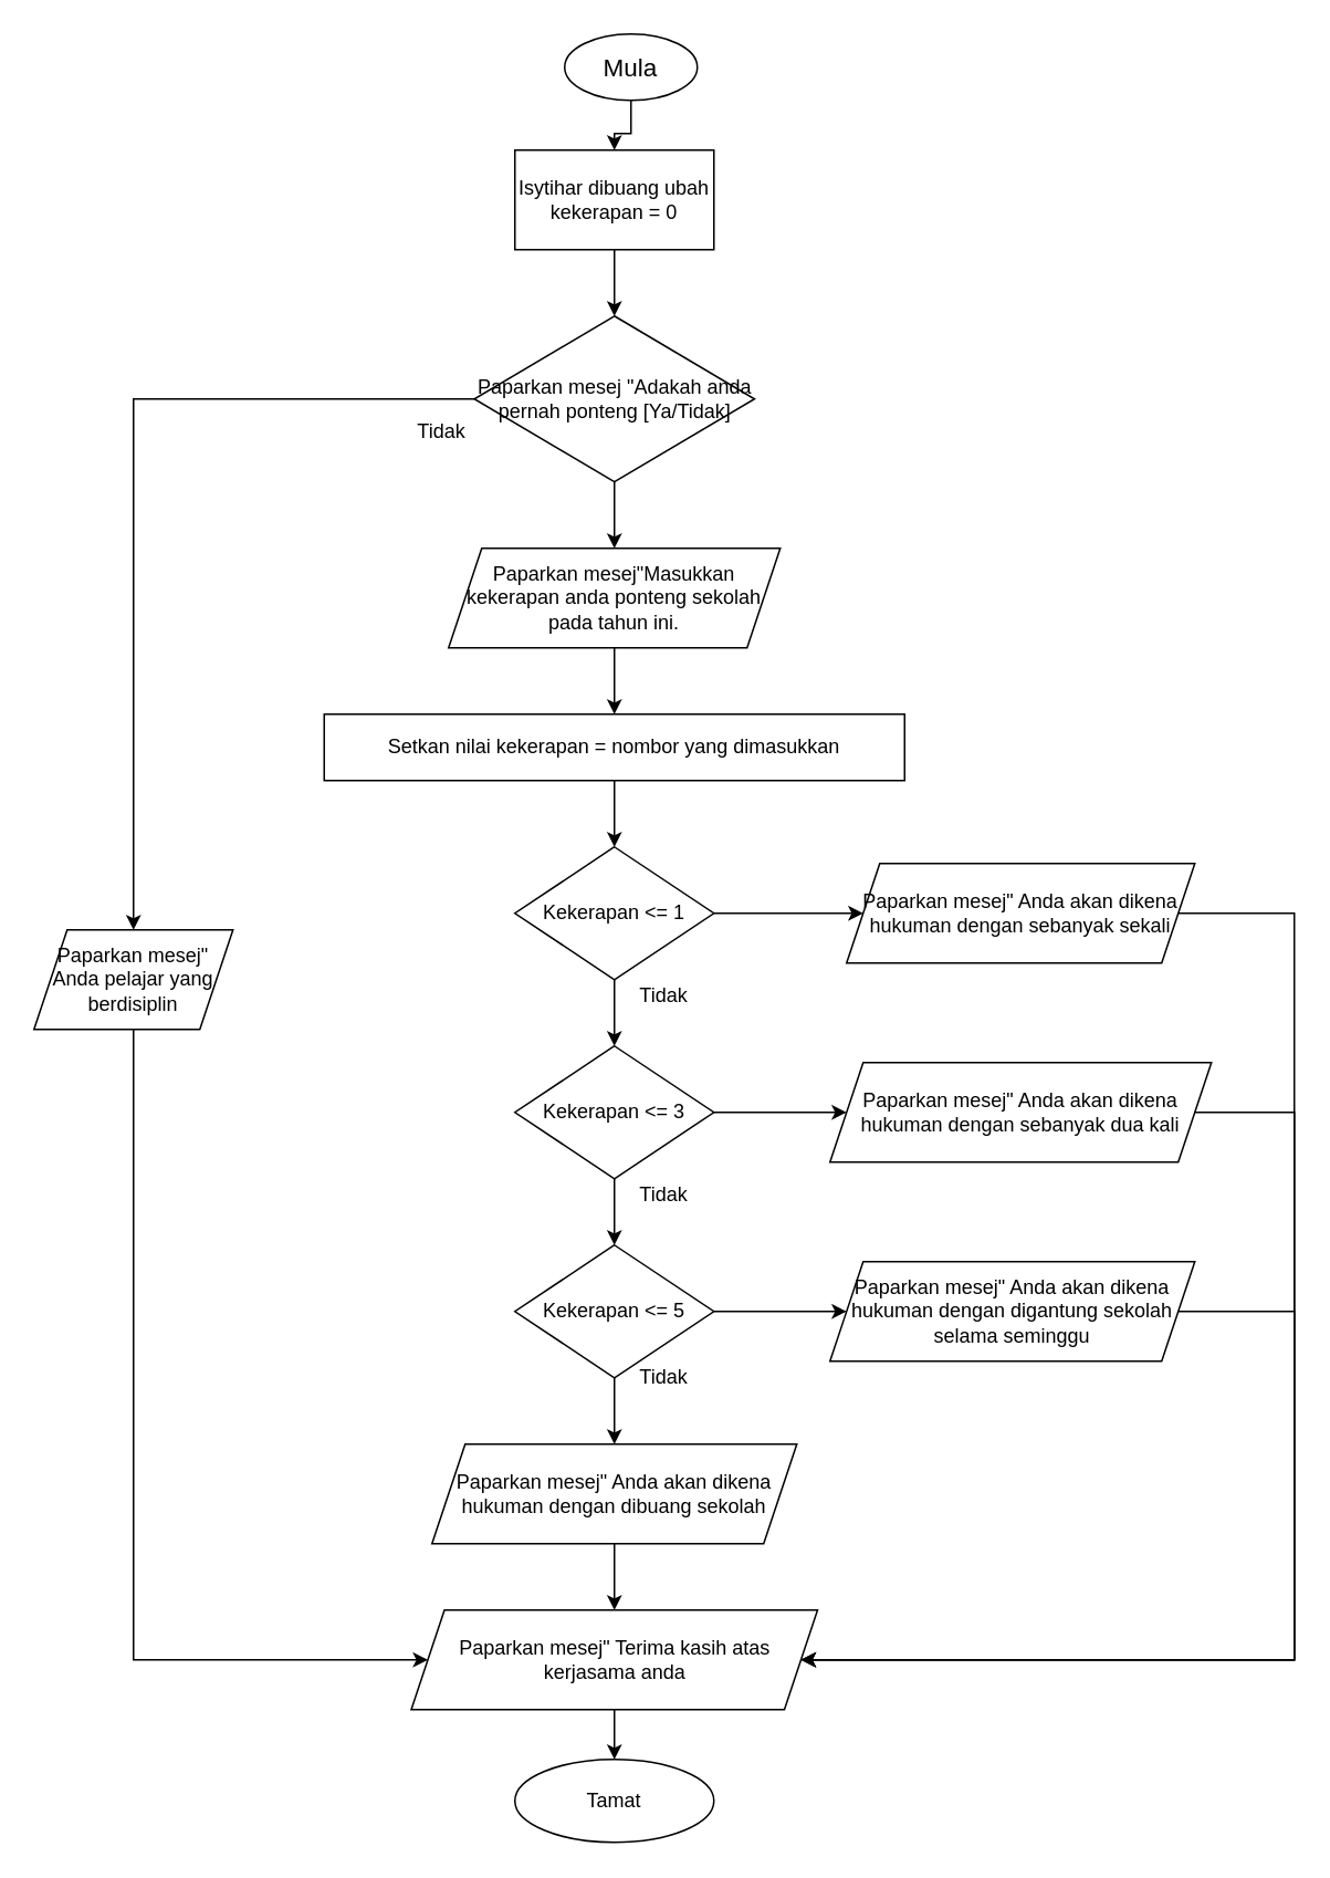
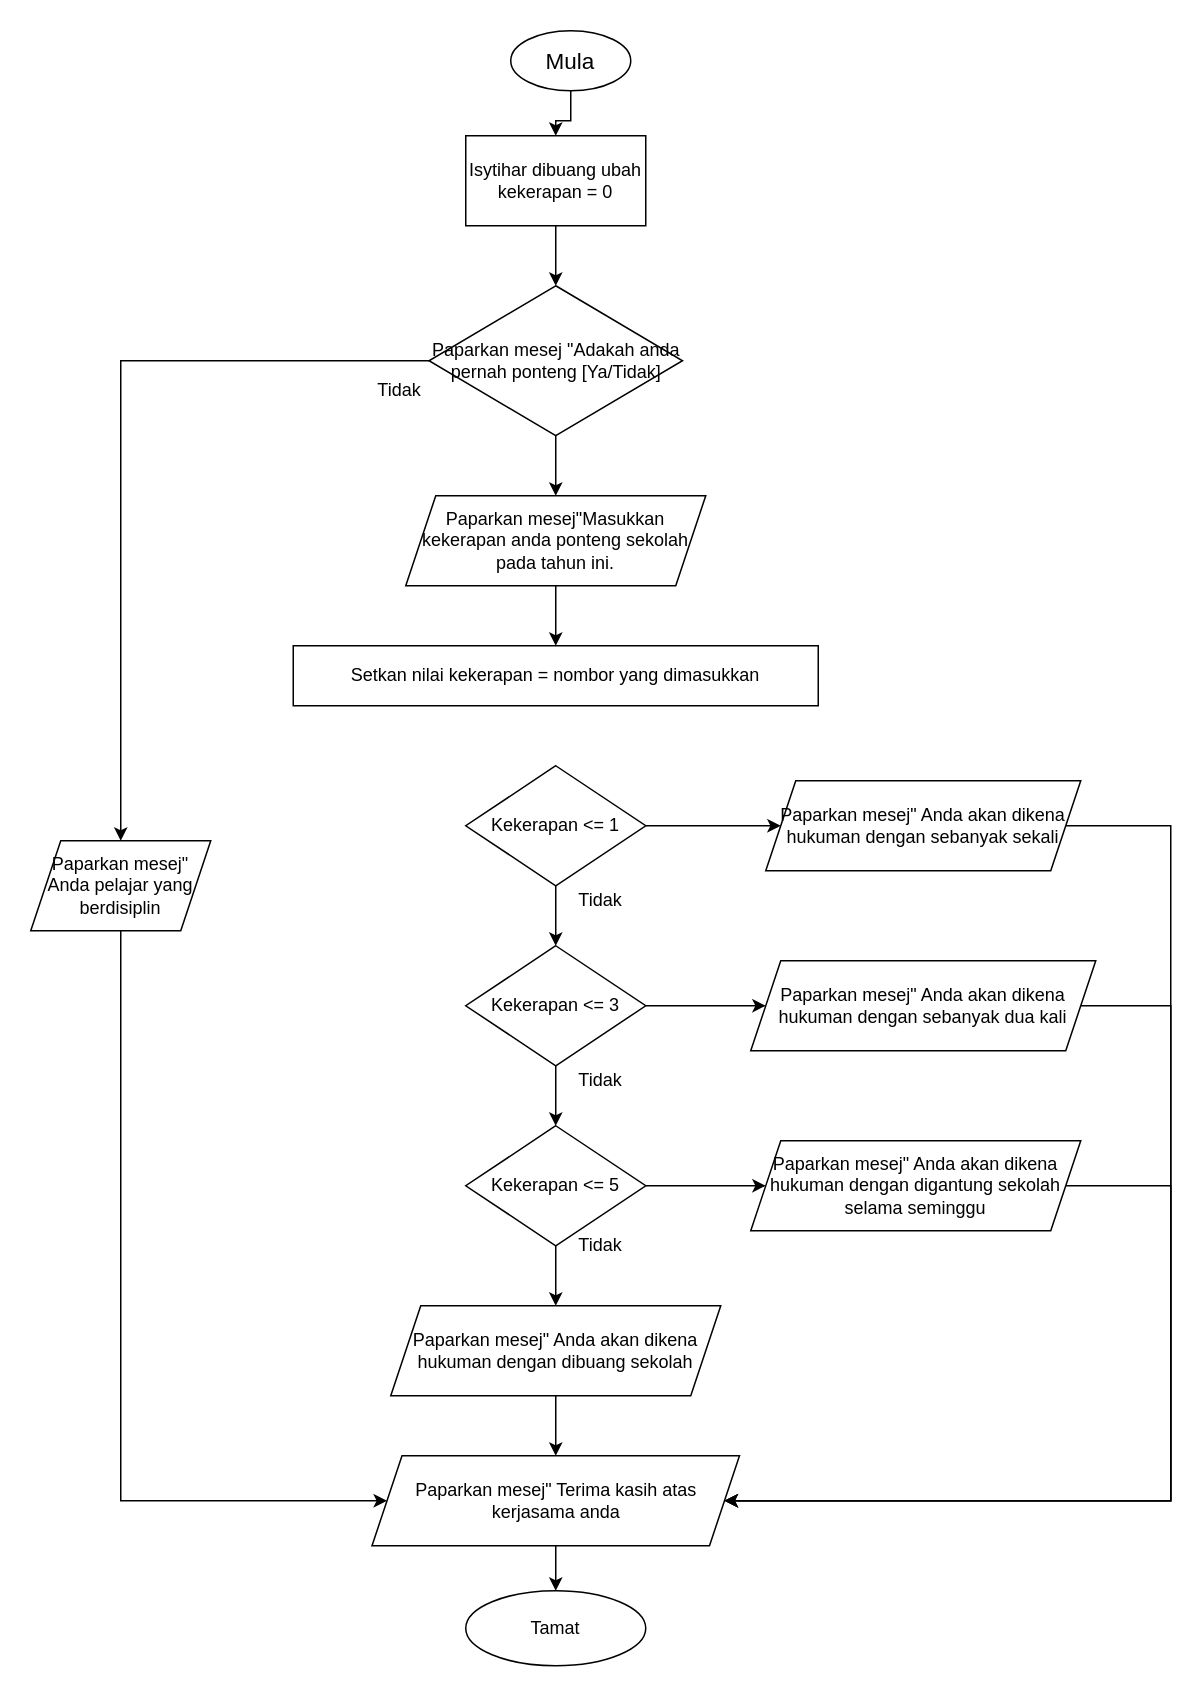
  <mxCell id="0" />
  <mxCell id="1" parent="0" />
  <mxCell id="2" value="" style="edgeStyle=orthogonalEdgeStyle;rounded=0;orthogonalLoop=1;jettySize=auto;html=1;" parent="1" source="3" target="5" edge="1"><mxGeometry relative="1" as="geometry" /></mxCell>
  <mxCell id="3" value="&lt;font style=&quot;font-size: 15px&quot;&gt;Mula&lt;/font&gt;" style="ellipse;whiteSpace=wrap;html=1;" parent="1" vertex="1"><mxGeometry x="340" y="20" width="80" height="40" as="geometry" /></mxCell>
  <mxCell id="4" style="edgeStyle=orthogonalEdgeStyle;rounded=0;orthogonalLoop=1;jettySize=auto;html=1;exitX=0.5;exitY=1;exitDx=0;exitDy=0;entryX=0.5;entryY=0;entryDx=0;entryDy=0;" parent="1" source="5" target="22" edge="1"><mxGeometry relative="1" as="geometry" /></mxCell>
  <mxCell id="5" value="Isytihar dibuang ubah kekerapan = 0" style="whiteSpace=wrap;html=1;" parent="1" vertex="1"><mxGeometry x="310" y="90" width="120" height="60" as="geometry" /></mxCell>
  <mxCell id="6" style="edgeStyle=orthogonalEdgeStyle;rounded=0;orthogonalLoop=1;jettySize=auto;html=1;exitX=0.5;exitY=1;exitDx=0;exitDy=0;entryX=0.5;entryY=0;entryDx=0;entryDy=0;" parent="1" source="7" target="9" edge="1"><mxGeometry relative="1" as="geometry" /></mxCell>
  <mxCell id="7" value="Paparkan mesej&quot;Masukkan kekerapan anda ponteng sekolah pada tahun ini." style="shape=parallelogram;perimeter=parallelogramPerimeter;whiteSpace=wrap;html=1;fixedSize=1;" parent="1" vertex="1"><mxGeometry x="270" y="330" width="200" height="60" as="geometry" /></mxCell>
- <mxCell id="8" value="" style="edgeStyle=orthogonalEdgeStyle;rounded=0;orthogonalLoop=1;jettySize=auto;html=1;" parent="1" source="9" target="13" edge="1"><mxGeometry relative="1" as="geometry" /></mxCell>
  <mxCell id="9" value="Setkan nilai kekerapan = nombor yang dimasukkan" style="whiteSpace=wrap;html=1;" parent="1" vertex="1"><mxGeometry x="195" y="430" width="350" height="40" as="geometry" /></mxCell>
  <mxCell id="10" style="edgeStyle=orthogonalEdgeStyle;rounded=0;orthogonalLoop=1;jettySize=auto;html=1;exitX=0.5;exitY=1;exitDx=0;exitDy=0;" parent="1" source="9" target="9" edge="1"><mxGeometry relative="1" as="geometry" /></mxCell>
  <mxCell id="11" value="" style="edgeStyle=orthogonalEdgeStyle;rounded=0;orthogonalLoop=1;jettySize=auto;html=1;" parent="1" source="13" target="16" edge="1"><mxGeometry relative="1" as="geometry" /></mxCell>
  <mxCell id="12" style="edgeStyle=orthogonalEdgeStyle;rounded=0;orthogonalLoop=1;jettySize=auto;html=1;exitX=1;exitY=0.5;exitDx=0;exitDy=0;entryX=0;entryY=0.5;entryDx=0;entryDy=0;" parent="1" source="13" target="30" edge="1"><mxGeometry relative="1" as="geometry" /></mxCell>
  <mxCell id="13" value="Kekerapan &amp;lt;= 1" style="rhombus;whiteSpace=wrap;html=1;" parent="1" vertex="1"><mxGeometry x="310" y="510" width="120" height="80" as="geometry" /></mxCell>
  <mxCell id="14" style="edgeStyle=orthogonalEdgeStyle;rounded=0;orthogonalLoop=1;jettySize=auto;html=1;exitX=0.5;exitY=1;exitDx=0;exitDy=0;entryX=0.5;entryY=0;entryDx=0;entryDy=0;" parent="1" source="16" target="19" edge="1"><mxGeometry relative="1" as="geometry" /></mxCell>
  <mxCell id="15" style="edgeStyle=orthogonalEdgeStyle;rounded=0;orthogonalLoop=1;jettySize=auto;html=1;exitX=1;exitY=0.5;exitDx=0;exitDy=0;entryX=0;entryY=0.5;entryDx=0;entryDy=0;" parent="1" source="16" target="32" edge="1"><mxGeometry relative="1" as="geometry" /></mxCell>
  <mxCell id="16" value="Kekerapan &amp;lt;= 3" style="rhombus;whiteSpace=wrap;html=1;" parent="1" vertex="1"><mxGeometry x="310" y="630" width="120" height="80" as="geometry" /></mxCell>
  <mxCell id="17" style="edgeStyle=orthogonalEdgeStyle;rounded=0;orthogonalLoop=1;jettySize=auto;html=1;exitX=0.5;exitY=1;exitDx=0;exitDy=0;entryX=0.5;entryY=0;entryDx=0;entryDy=0;" parent="1" source="19" target="28" edge="1"><mxGeometry relative="1" as="geometry" /></mxCell>
  <mxCell id="18" style="edgeStyle=orthogonalEdgeStyle;rounded=0;orthogonalLoop=1;jettySize=auto;html=1;exitX=1;exitY=0.5;exitDx=0;exitDy=0;entryX=0;entryY=0.5;entryDx=0;entryDy=0;" parent="1" source="19" target="34" edge="1"><mxGeometry relative="1" as="geometry" /></mxCell>
  <mxCell id="19" value="Kekerapan &amp;lt;= 5" style="rhombus;whiteSpace=wrap;html=1;" parent="1" vertex="1"><mxGeometry x="310" y="750" width="120" height="80" as="geometry" /></mxCell>
  <mxCell id="20" style="edgeStyle=orthogonalEdgeStyle;rounded=0;orthogonalLoop=1;jettySize=auto;html=1;exitX=0.5;exitY=1;exitDx=0;exitDy=0;entryX=0.5;entryY=0;entryDx=0;entryDy=0;" parent="1" source="22" target="7" edge="1"><mxGeometry relative="1" as="geometry" /></mxCell>
  <mxCell id="21" style="edgeStyle=orthogonalEdgeStyle;rounded=0;orthogonalLoop=1;jettySize=auto;html=1;exitX=0;exitY=0.5;exitDx=0;exitDy=0;entryX=0.5;entryY=0;entryDx=0;entryDy=0;" parent="1" source="22" target="26" edge="1"><mxGeometry relative="1" as="geometry" /></mxCell>
  <mxCell id="22" value="Paparkan mesej &quot;Adakah anda pernah ponteng [Ya/Tidak]" style="rhombus;whiteSpace=wrap;html=1;" parent="1" vertex="1"><mxGeometry x="285.5" y="190" width="169" height="100" as="geometry" /></mxCell>
  <mxCell id="23" style="edgeStyle=orthogonalEdgeStyle;rounded=0;orthogonalLoop=1;jettySize=auto;html=1;exitX=0.5;exitY=1;exitDx=0;exitDy=0;" parent="1" source="24" target="35" edge="1"><mxGeometry relative="1" as="geometry" /></mxCell>
  <mxCell id="24" value="Paparkan mesej&quot; Terima kasih atas kerjasama anda" style="shape=parallelogram;perimeter=parallelogramPerimeter;whiteSpace=wrap;html=1;fixedSize=1;" parent="1" vertex="1"><mxGeometry x="247.5" y="970" width="245" height="60" as="geometry" /></mxCell>
  <mxCell id="25" style="edgeStyle=orthogonalEdgeStyle;rounded=0;orthogonalLoop=1;jettySize=auto;html=1;exitX=0.5;exitY=1;exitDx=0;exitDy=0;entryX=0;entryY=0.5;entryDx=0;entryDy=0;" parent="1" source="26" target="24" edge="1"><mxGeometry relative="1" as="geometry"><Array as="points"><mxPoint x="80" y="1000" /></Array></mxGeometry></mxCell>
  <mxCell id="26" value="Paparkan mesej&quot; Anda pelajar yang berdisiplin" style="shape=parallelogram;perimeter=parallelogramPerimeter;whiteSpace=wrap;html=1;fixedSize=1;" parent="1" vertex="1"><mxGeometry x="20" y="560" width="120" height="60" as="geometry" /></mxCell>
  <mxCell id="27" style="edgeStyle=orthogonalEdgeStyle;rounded=0;orthogonalLoop=1;jettySize=auto;html=1;exitX=0.5;exitY=1;exitDx=0;exitDy=0;entryX=0.5;entryY=0;entryDx=0;entryDy=0;" parent="1" source="28" target="24" edge="1"><mxGeometry relative="1" as="geometry" /></mxCell>
  <mxCell id="28" value="&lt;span&gt;Paparkan mesej&quot; Anda akan dikena hukuman dengan dibuang sekolah&lt;/span&gt;" style="shape=parallelogram;perimeter=parallelogramPerimeter;whiteSpace=wrap;html=1;fixedSize=1;" parent="1" vertex="1"><mxGeometry x="260" y="870" width="220" height="60" as="geometry" /></mxCell>
  <mxCell id="29" style="edgeStyle=orthogonalEdgeStyle;rounded=0;orthogonalLoop=1;jettySize=auto;html=1;exitX=1;exitY=0.5;exitDx=0;exitDy=0;entryX=1;entryY=0.5;entryDx=0;entryDy=0;" parent="1" source="30" target="24" edge="1"><mxGeometry relative="1" as="geometry"><Array as="points"><mxPoint x="780" y="550" /><mxPoint x="780" y="1000" /></Array></mxGeometry></mxCell>
  <mxCell id="30" value="&lt;span&gt;Paparkan mesej&quot; Anda akan dikena hukuman dengan sebanyak sekali&lt;/span&gt;" style="shape=parallelogram;perimeter=parallelogramPerimeter;whiteSpace=wrap;html=1;fixedSize=1;" parent="1" vertex="1"><mxGeometry x="510" y="520" width="210" height="60" as="geometry" /></mxCell>
  <mxCell id="31" style="edgeStyle=orthogonalEdgeStyle;rounded=0;orthogonalLoop=1;jettySize=auto;html=1;exitX=1;exitY=0.5;exitDx=0;exitDy=0;entryX=1;entryY=0.5;entryDx=0;entryDy=0;" parent="1" source="32" target="24" edge="1"><mxGeometry relative="1" as="geometry"><Array as="points"><mxPoint x="780" y="670" /><mxPoint x="780" y="1000" /></Array></mxGeometry></mxCell>
  <mxCell id="32" value="&lt;span&gt;Paparkan mesej&quot; Anda akan dikena hukuman dengan sebanyak dua kali&lt;/span&gt;" style="shape=parallelogram;perimeter=parallelogramPerimeter;whiteSpace=wrap;html=1;fixedSize=1;" parent="1" vertex="1"><mxGeometry x="500" y="640" width="230" height="60" as="geometry" /></mxCell>
  <mxCell id="33" style="edgeStyle=orthogonalEdgeStyle;rounded=0;orthogonalLoop=1;jettySize=auto;html=1;exitX=1;exitY=0.5;exitDx=0;exitDy=0;entryX=1;entryY=0.5;entryDx=0;entryDy=0;" parent="1" source="34" target="24" edge="1"><mxGeometry relative="1" as="geometry"><Array as="points"><mxPoint x="780" y="790" /><mxPoint x="780" y="1000" /></Array></mxGeometry></mxCell>
  <mxCell id="34" value="&lt;span&gt;Paparkan mesej&quot; Anda akan dikena hukuman dengan digantung sekolah selama seminggu&lt;/span&gt;" style="shape=parallelogram;perimeter=parallelogramPerimeter;whiteSpace=wrap;html=1;fixedSize=1;" parent="1" vertex="1"><mxGeometry x="500" y="760" width="220" height="60" as="geometry" /></mxCell>
  <mxCell id="35" value="Tamat" style="ellipse;whiteSpace=wrap;html=1;" parent="1" vertex="1"><mxGeometry x="310" y="1060" width="120" height="50" as="geometry" /></mxCell>
  <mxCell id="36" value="Tidak" style="text;html=1;strokeColor=none;fillColor=none;align=center;verticalAlign=middle;whiteSpace=wrap;rounded=0;" vertex="1" parent="1"><mxGeometry x="380" y="590" width="40" height="20" as="geometry" /></mxCell>
  <mxCell id="37" value="Tidak" style="text;html=1;strokeColor=none;fillColor=none;align=center;verticalAlign=middle;whiteSpace=wrap;rounded=0;" vertex="1" parent="1"><mxGeometry x="380" y="710" width="40" height="20" as="geometry" /></mxCell>
  <mxCell id="38" value="Tidak" style="text;html=1;strokeColor=none;fillColor=none;align=center;verticalAlign=middle;whiteSpace=wrap;rounded=0;" vertex="1" parent="1"><mxGeometry x="380" y="820" width="40" height="20" as="geometry" /></mxCell>
  <mxCell id="39" value="Tidak" style="text;html=1;strokeColor=none;fillColor=none;align=center;verticalAlign=middle;whiteSpace=wrap;rounded=0;" vertex="1" parent="1"><mxGeometry x="245.5" y="250" width="40" height="20" as="geometry" /></mxCell>
